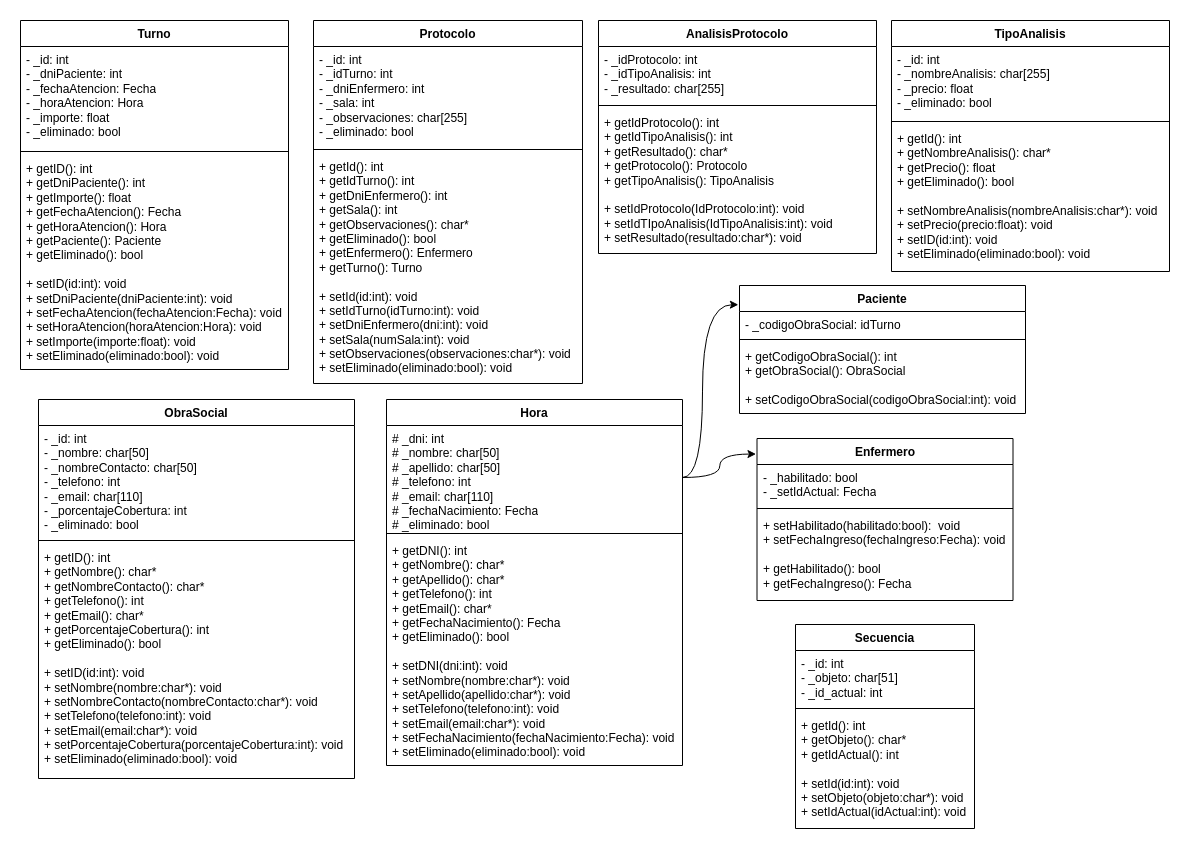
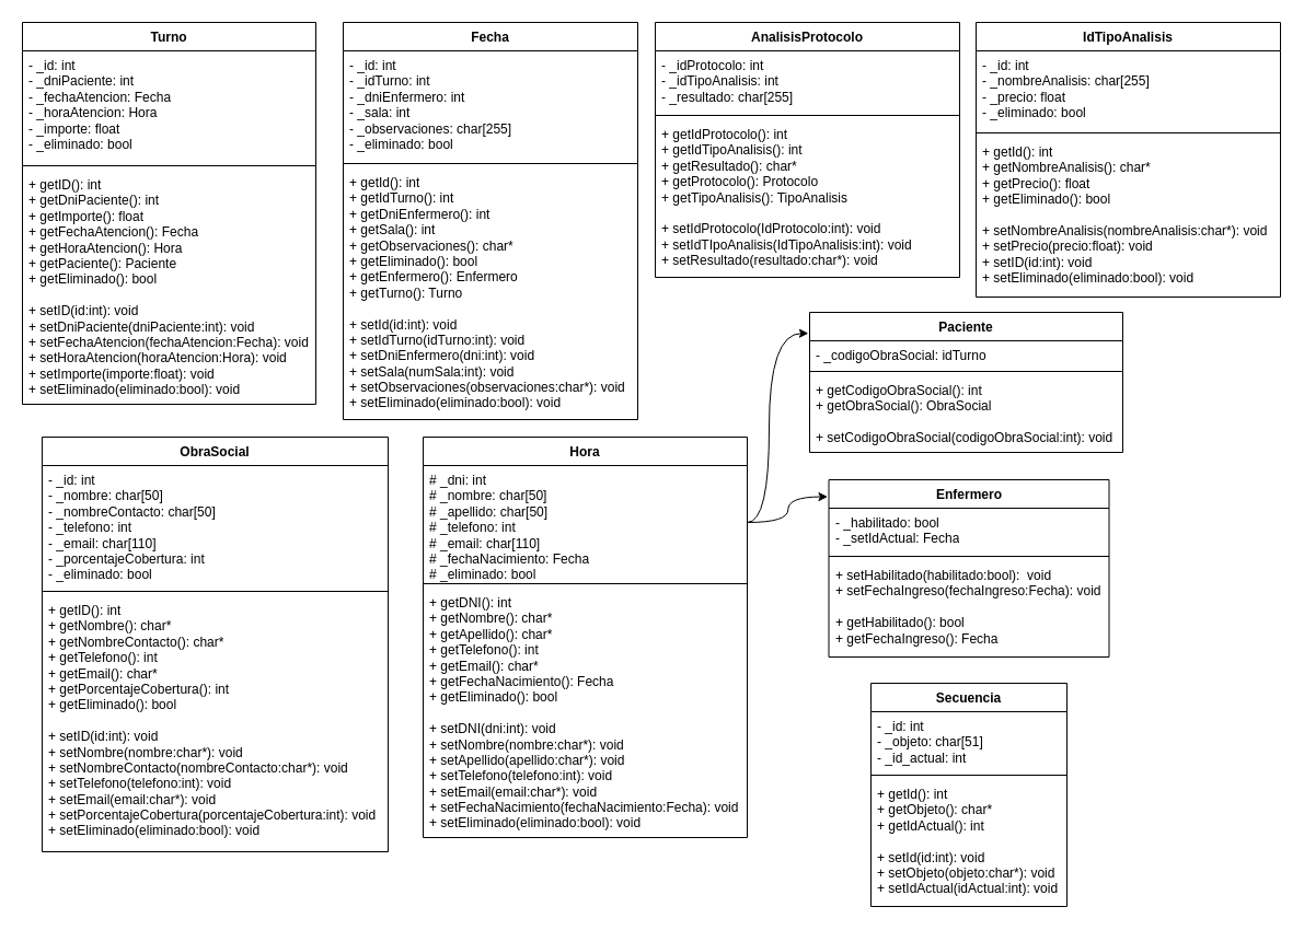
  <mxCell id="0" />
  <mxCell id="1" parent="0" />
- <mxCell id="2" value="Protocolo" style="swimlane;fontStyle=1;align=center;verticalAlign=top;childLayout=stackLayout;horizontal=1;startSize=26;horizontalStack=0;resizeParent=1;resizeParentMax=0;resizeLast=0;collapsible=1;marginBottom=0;whiteSpace=wrap;html=1;" parent="1" vertex="1"><mxGeometry x="313" y="20" width="269" height="363" as="geometry"><mxRectangle x="200" y="290" width="80" height="30" as="alternateBounds" /></mxGeometry></mxCell>
+ <mxCell id="2" value="Fecha" style="swimlane;fontStyle=1;align=center;verticalAlign=top;childLayout=stackLayout;horizontal=1;startSize=26;horizontalStack=0;resizeParent=1;resizeParentMax=0;resizeLast=0;collapsible=1;marginBottom=0;whiteSpace=wrap;html=1;" parent="1" vertex="1"><mxGeometry x="313" y="20" width="269" height="363" as="geometry"><mxRectangle x="200" y="290" width="80" height="30" as="alternateBounds" /></mxGeometry></mxCell>
  <mxCell id="3" value="- _id: int&lt;div&gt;- _idTurno: int&lt;/div&gt;&lt;div&gt;- _dniEnfermero: int&lt;/div&gt;&lt;div&gt;- _sala: int&lt;/div&gt;&lt;div&gt;- _observaciones: char[255]&lt;/div&gt;&lt;div&gt;- _eliminado: bool&lt;/div&gt;" style="text;strokeColor=none;fillColor=none;align=left;verticalAlign=top;spacingLeft=4;spacingRight=4;overflow=hidden;rotatable=0;points=[[0,0.5],[1,0.5]];portConstraint=eastwest;whiteSpace=wrap;html=1;" parent="2" vertex="1"><mxGeometry y="26" width="269" height="99" as="geometry" /></mxCell>
  <mxCell id="4" value="" style="line;strokeWidth=1;fillColor=none;align=left;verticalAlign=middle;spacingTop=-1;spacingLeft=3;spacingRight=3;rotatable=0;labelPosition=right;points=[];portConstraint=eastwest;strokeColor=inherit;" parent="2" vertex="1"><mxGeometry y="125" width="269" height="8" as="geometry" /></mxCell>
  <mxCell id="5" value="+ getId(): int&lt;div&gt;+ getIdTurno(): int&lt;/div&gt;&lt;div&gt;+ getDniEnfermero(): int&lt;/div&gt;&lt;div&gt;+ getSala(): int&lt;/div&gt;&lt;div&gt;+ getObservaciones(): char*&lt;/div&gt;&lt;div&gt;+ getEliminado(): bool&lt;/div&gt;&lt;div&gt;+ getEnfermero(): Enfermero&lt;/div&gt;&lt;div&gt;+ getTurno(): Turno&lt;/div&gt;&lt;div&gt;&lt;br&gt;&lt;/div&gt;&lt;div&gt;+ setId(id:int): void&lt;/div&gt;&lt;div&gt;+ setIdTurno(idTurno:int): void&lt;/div&gt;&lt;div&gt;+ setDniEnfermero(dni:int): void&lt;/div&gt;&lt;div&gt;+ setSala(numSala:int): void&lt;/div&gt;&lt;div&gt;+ setObservaciones(observaciones:char*): void&lt;/div&gt;&lt;div&gt;+ setEliminado(eliminado:bool): void&lt;/div&gt;" style="text;strokeColor=none;fillColor=none;align=left;verticalAlign=top;spacingLeft=4;spacingRight=4;overflow=hidden;rotatable=0;points=[[0,0.5],[1,0.5]];portConstraint=eastwest;whiteSpace=wrap;html=1;" parent="2" vertex="1"><mxGeometry y="133" width="269" height="230" as="geometry" /></mxCell>
- <mxCell id="6" value="TipoAnalisis" style="swimlane;fontStyle=1;align=center;verticalAlign=top;childLayout=stackLayout;horizontal=1;startSize=26;horizontalStack=0;resizeParent=1;resizeParentMax=0;resizeLast=0;collapsible=1;marginBottom=0;whiteSpace=wrap;html=1;" parent="1" vertex="1"><mxGeometry x="891" y="20" width="278" height="251" as="geometry"><mxRectangle x="200" y="290" width="80" height="30" as="alternateBounds" /></mxGeometry></mxCell>
+ <mxCell id="6" value="IdTipoAnalisis" style="swimlane;fontStyle=1;align=center;verticalAlign=top;childLayout=stackLayout;horizontal=1;startSize=26;horizontalStack=0;resizeParent=1;resizeParentMax=0;resizeLast=0;collapsible=1;marginBottom=0;whiteSpace=wrap;html=1;" parent="1" vertex="1"><mxGeometry x="891" y="20" width="278" height="251" as="geometry"><mxRectangle x="200" y="290" width="80" height="30" as="alternateBounds" /></mxGeometry></mxCell>
  <mxCell id="7" value="- _id: int&lt;div&gt;- _nombreAnalisis: char[255]&lt;/div&gt;&lt;div&gt;- _precio: float&lt;/div&gt;&lt;div&gt;- _eliminado: bool&lt;/div&gt;" style="text;strokeColor=none;fillColor=none;align=left;verticalAlign=top;spacingLeft=4;spacingRight=4;overflow=hidden;rotatable=0;points=[[0,0.5],[1,0.5]];portConstraint=eastwest;whiteSpace=wrap;html=1;" parent="6" vertex="1"><mxGeometry y="26" width="278" height="71" as="geometry" /></mxCell>
  <mxCell id="8" value="" style="line;strokeWidth=1;fillColor=none;align=left;verticalAlign=middle;spacingTop=-1;spacingLeft=3;spacingRight=3;rotatable=0;labelPosition=right;points=[];portConstraint=eastwest;strokeColor=inherit;" parent="6" vertex="1"><mxGeometry y="97" width="278" height="8" as="geometry" /></mxCell>
  <mxCell id="9" value="+ getId(): int&lt;div&gt;+ getNombreAnalisis(): char*&lt;/div&gt;&lt;div&gt;+ getPrecio(): float&lt;/div&gt;&lt;div&gt;+ getEliminado(): bool&lt;/div&gt;&lt;div&gt;&lt;br&gt;&lt;/div&gt;&lt;div&gt;+ setNombreAnalisis(nombreAnalisis:char*): void&lt;/div&gt;&lt;div&gt;+ setPrecio(precio:float): void&lt;/div&gt;&lt;div&gt;+ setID(id:int): void&lt;/div&gt;&lt;div&gt;+ setEliminado(eliminado:bool): void&lt;/div&gt;" style="text;strokeColor=none;fillColor=none;align=left;verticalAlign=top;spacingLeft=4;spacingRight=4;overflow=hidden;rotatable=0;points=[[0,0.5],[1,0.5]];portConstraint=eastwest;whiteSpace=wrap;html=1;" parent="6" vertex="1"><mxGeometry y="105" width="278" height="146" as="geometry" /></mxCell>
  <mxCell id="10" value="Secuencia" style="swimlane;fontStyle=1;align=center;verticalAlign=top;childLayout=stackLayout;horizontal=1;startSize=26;horizontalStack=0;resizeParent=1;resizeParentMax=0;resizeLast=0;collapsible=1;marginBottom=0;whiteSpace=wrap;html=1;" parent="1" vertex="1"><mxGeometry x="795" y="624" width="179" height="204" as="geometry"><mxRectangle x="200" y="290" width="80" height="30" as="alternateBounds" /></mxGeometry></mxCell>
  <mxCell id="11" value="- _id: int&lt;div&gt;- _objeto: char[51]&lt;/div&gt;&lt;div&gt;- _id_actual: int&lt;/div&gt;" style="text;strokeColor=none;fillColor=none;align=left;verticalAlign=top;spacingLeft=4;spacingRight=4;overflow=hidden;rotatable=0;points=[[0,0.5],[1,0.5]];portConstraint=eastwest;whiteSpace=wrap;html=1;" parent="10" vertex="1"><mxGeometry y="26" width="179" height="54" as="geometry" /></mxCell>
  <mxCell id="12" value="" style="line;strokeWidth=1;fillColor=none;align=left;verticalAlign=middle;spacingTop=-1;spacingLeft=3;spacingRight=3;rotatable=0;labelPosition=right;points=[];portConstraint=eastwest;strokeColor=inherit;" parent="10" vertex="1"><mxGeometry y="80" width="179" height="8" as="geometry" /></mxCell>
  <mxCell id="13" value="+ getId(): int&lt;div&gt;+ getObjeto(): char*&lt;/div&gt;&lt;div&gt;+ getIdActual(): int&lt;/div&gt;&lt;div&gt;&lt;br&gt;&lt;/div&gt;&lt;div&gt;+ setId(id:int): void&lt;/div&gt;&lt;div&gt;+ setObjeto(objeto:char*): void&lt;/div&gt;&lt;div&gt;+ setIdActual(idActual:int): void&lt;/div&gt;" style="text;strokeColor=none;fillColor=none;align=left;verticalAlign=top;spacingLeft=4;spacingRight=4;overflow=hidden;rotatable=0;points=[[0,0.5],[1,0.5]];portConstraint=eastwest;whiteSpace=wrap;html=1;" parent="10" vertex="1"><mxGeometry y="88" width="179" height="116" as="geometry" /></mxCell>
  <mxCell id="14" value="Paciente" style="swimlane;fontStyle=1;align=center;verticalAlign=top;childLayout=stackLayout;horizontal=1;startSize=26;horizontalStack=0;resizeParent=1;resizeParentMax=0;resizeLast=0;collapsible=1;marginBottom=0;whiteSpace=wrap;html=1;" parent="1" vertex="1"><mxGeometry x="739" y="285" width="286" height="128" as="geometry"><mxRectangle x="200" y="290" width="80" height="30" as="alternateBounds" /></mxGeometry></mxCell>
  <mxCell id="15" value="- _codigoObraSocial: idTurno" style="text;strokeColor=none;fillColor=none;align=left;verticalAlign=top;spacingLeft=4;spacingRight=4;overflow=hidden;rotatable=0;points=[[0,0.5],[1,0.5]];portConstraint=eastwest;whiteSpace=wrap;html=1;" parent="14" vertex="1"><mxGeometry y="26" width="286" height="24" as="geometry" /></mxCell>
  <mxCell id="16" value="" style="line;strokeWidth=1;fillColor=none;align=left;verticalAlign=middle;spacingTop=-1;spacingLeft=3;spacingRight=3;rotatable=0;labelPosition=right;points=[];portConstraint=eastwest;strokeColor=inherit;" parent="14" vertex="1"><mxGeometry y="50" width="286" height="8" as="geometry" /></mxCell>
  <mxCell id="17" value="+ getCodigoObraSocial(): int&lt;div&gt;+ getObraSocial(): ObraSocial&lt;/div&gt;&lt;div&gt;&lt;br&gt;&lt;/div&gt;&lt;div&gt;+ setCodigoObraSocial(codigoObraSocial:int): void&lt;/div&gt;" style="text;strokeColor=none;fillColor=none;align=left;verticalAlign=top;spacingLeft=4;spacingRight=4;overflow=hidden;rotatable=0;points=[[0,0.5],[1,0.5]];portConstraint=eastwest;whiteSpace=wrap;html=1;" parent="14" vertex="1"><mxGeometry y="58" width="286" height="70" as="geometry" /></mxCell>
  <mxCell id="18" value="Turno" style="swimlane;fontStyle=1;align=center;verticalAlign=top;childLayout=stackLayout;horizontal=1;startSize=26;horizontalStack=0;resizeParent=1;resizeParentMax=0;resizeLast=0;collapsible=1;marginBottom=0;whiteSpace=wrap;html=1;" parent="1" vertex="1"><mxGeometry x="20" y="20" width="268" height="349" as="geometry"><mxRectangle x="200" y="290" width="80" height="30" as="alternateBounds" /></mxGeometry></mxCell>
  <mxCell id="19" value="- _id: int&lt;div&gt;- _dniPaciente: int&lt;/div&gt;&lt;div&gt;&lt;div&gt;&lt;span style=&quot;background-color: transparent; color: light-dark(rgb(0, 0, 0), rgb(255, 255, 255));&quot;&gt;- _fechaAtencion: Fecha&lt;/span&gt;&lt;/div&gt;&lt;/div&gt;&lt;div&gt;- _horaAtencion: Hora&lt;/div&gt;&lt;div&gt;- _importe: float&lt;br&gt;&lt;/div&gt;&lt;div&gt;- _eliminado: bool&lt;/div&gt;" style="text;strokeColor=none;fillColor=none;align=left;verticalAlign=top;spacingLeft=4;spacingRight=4;overflow=hidden;rotatable=0;points=[[0,0.5],[1,0.5]];portConstraint=eastwest;whiteSpace=wrap;html=1;" parent="18" vertex="1"><mxGeometry y="26" width="268" height="101" as="geometry" /></mxCell>
  <mxCell id="20" value="" style="line;strokeWidth=1;fillColor=none;align=left;verticalAlign=middle;spacingTop=-1;spacingLeft=3;spacingRight=3;rotatable=0;labelPosition=right;points=[];portConstraint=eastwest;strokeColor=inherit;" parent="18" vertex="1"><mxGeometry y="127" width="268" height="8" as="geometry" /></mxCell>
  <mxCell id="21" value="+ getID(): int&lt;div&gt;+ getDniPaciente(): int&lt;/div&gt;&lt;div&gt;&lt;span style=&quot;background-color: transparent; color: light-dark(rgb(0, 0, 0), rgb(255, 255, 255));&quot;&gt;+ getImporte(): float&lt;/span&gt;&lt;/div&gt;&lt;div&gt;+ getFechaAtencion(): Fecha&lt;/div&gt;&lt;div&gt;+ getHoraAtencion(): Hora&lt;/div&gt;&lt;div&gt;+ getPaciente(): Paciente&lt;/div&gt;&lt;div&gt;&lt;span style=&quot;background-color: transparent; color: light-dark(rgb(0, 0, 0), rgb(255, 255, 255));&quot;&gt;+ getEliminado(): bool&lt;/span&gt;&lt;/div&gt;&lt;div&gt;&lt;br&gt;&lt;/div&gt;&lt;div&gt;+ setID(id:int): void&lt;/div&gt;&lt;div&gt;+ setDniPaciente(dniPaciente:int): void&lt;/div&gt;&lt;div&gt;&lt;span style=&quot;background-color: transparent; color: light-dark(rgb(0, 0, 0), rgb(255, 255, 255));&quot;&gt;+ setFechaAtencion(fechaAtencion:Fecha): void&lt;/span&gt;&lt;/div&gt;&lt;div&gt;+ setHoraAtencion(horaAtencion:Hora): void&lt;/div&gt;&lt;div&gt;+ setImporte(importe:float): void&lt;/div&gt;&lt;div&gt;+ setEliminado(eliminado:bool): void&lt;/div&gt;" style="text;strokeColor=none;fillColor=none;align=left;verticalAlign=top;spacingLeft=4;spacingRight=4;overflow=hidden;rotatable=0;points=[[0,0.5],[1,0.5]];portConstraint=eastwest;whiteSpace=wrap;html=1;" parent="18" vertex="1"><mxGeometry y="135" width="268" height="214" as="geometry" /></mxCell>
  <mxCell id="22" value="ObraSocial" style="swimlane;fontStyle=1;align=center;verticalAlign=top;childLayout=stackLayout;horizontal=1;startSize=26;horizontalStack=0;resizeParent=1;resizeParentMax=0;resizeLast=0;collapsible=1;marginBottom=0;whiteSpace=wrap;html=1;" parent="1" vertex="1"><mxGeometry x="38" y="399" width="316" height="379" as="geometry"><mxRectangle x="200" y="290" width="80" height="30" as="alternateBounds" /></mxGeometry></mxCell>
  <mxCell id="23" value="- _id: int&lt;div&gt;- _nombre: char[50]&lt;/div&gt;&lt;div&gt;- _nombreContacto: char[50]&lt;/div&gt;&lt;div&gt;- _telefono: int&lt;/div&gt;&lt;div&gt;- _email: char[110]&lt;/div&gt;&lt;div&gt;- _porcentajeCobertura: int&lt;/div&gt;&lt;div&gt;- _eliminado: bool&lt;/div&gt;" style="text;strokeColor=none;fillColor=none;align=left;verticalAlign=top;spacingLeft=4;spacingRight=4;overflow=hidden;rotatable=0;points=[[0,0.5],[1,0.5]];portConstraint=eastwest;whiteSpace=wrap;html=1;" parent="22" vertex="1"><mxGeometry y="26" width="316" height="111" as="geometry" /></mxCell>
  <mxCell id="24" value="" style="line;strokeWidth=1;fillColor=none;align=left;verticalAlign=middle;spacingTop=-1;spacingLeft=3;spacingRight=3;rotatable=0;labelPosition=right;points=[];portConstraint=eastwest;strokeColor=inherit;" parent="22" vertex="1"><mxGeometry y="137" width="316" height="8" as="geometry" /></mxCell>
  <mxCell id="25" value="&lt;div&gt;&lt;div&gt;+ getID(): int&lt;/div&gt;&lt;div&gt;+ getNombre(): char*&lt;/div&gt;&lt;div&gt;+ getNombreContacto(): char*&lt;/div&gt;&lt;div&gt;+ getTelefono(): int&lt;/div&gt;&lt;div&gt;+ getEmail(): char*&lt;/div&gt;&lt;div&gt;+ getPorcentajeCobertura(): int&lt;/div&gt;&lt;/div&gt;&lt;div&gt;+ getEliminado(): bool&lt;/div&gt;&lt;div&gt;&lt;br&gt;&lt;/div&gt;+ setID(id:int): void&lt;div&gt;+ setNombre(nombre:char*): void&lt;/div&gt;&lt;div&gt;&lt;div&gt;+ setNombreContacto(nombreContacto:char*): void&lt;/div&gt;&lt;/div&gt;&lt;div&gt;&lt;div&gt;+ setTelefono(telefono:int): void&lt;/div&gt;&lt;/div&gt;&lt;div&gt;&lt;div&gt;+ setEmail(email:char*): void&lt;/div&gt;&lt;/div&gt;&lt;div&gt;&lt;div&gt;+ setPorcentajeCobertura(porcentajeCobertura:int): void&lt;/div&gt;&lt;/div&gt;&lt;div&gt;+ setEliminado(eliminado:bool): void&lt;/div&gt;" style="text;strokeColor=none;fillColor=none;align=left;verticalAlign=top;spacingLeft=4;spacingRight=4;overflow=hidden;rotatable=0;points=[[0,0.5],[1,0.5]];portConstraint=eastwest;whiteSpace=wrap;html=1;" parent="22" vertex="1"><mxGeometry y="145" width="316" height="234" as="geometry" /></mxCell>
  <mxCell id="26" value="Enfermero" style="swimlane;fontStyle=1;align=center;verticalAlign=top;childLayout=stackLayout;horizontal=1;startSize=26;horizontalStack=0;resizeParent=1;resizeParentMax=0;resizeLast=0;collapsible=1;marginBottom=0;whiteSpace=wrap;html=1;" parent="1" vertex="1"><mxGeometry x="756.5" y="438" width="256" height="162" as="geometry"><mxRectangle x="200" y="290" width="80" height="30" as="alternateBounds" /></mxGeometry></mxCell>
  <mxCell id="27" value="- _habilitado: bool&lt;div&gt;- _setIdActual: Fecha&lt;br&gt;&lt;/div&gt;" style="text;strokeColor=none;fillColor=none;align=left;verticalAlign=top;spacingLeft=4;spacingRight=4;overflow=hidden;rotatable=0;points=[[0,0.5],[1,0.5]];portConstraint=eastwest;whiteSpace=wrap;html=1;" parent="26" vertex="1"><mxGeometry y="26" width="256" height="40" as="geometry" /></mxCell>
  <mxCell id="28" value="" style="line;strokeWidth=1;fillColor=none;align=left;verticalAlign=middle;spacingTop=-1;spacingLeft=3;spacingRight=3;rotatable=0;labelPosition=right;points=[];portConstraint=eastwest;strokeColor=inherit;" parent="26" vertex="1"><mxGeometry y="66" width="256" height="8" as="geometry" /></mxCell>
  <mxCell id="29" value="+ setHabilitado(habilitado:bool):&amp;nbsp; void&lt;div&gt;+ setFechaIngreso(fechaIngreso:Fecha): void&lt;/div&gt;&lt;div&gt;&lt;br&gt;&lt;/div&gt;&lt;div&gt;+ getHabilitado(): bool&lt;/div&gt;&lt;div&gt;+ getFechaIngreso(): Fecha&lt;/div&gt;" style="text;strokeColor=none;fillColor=none;align=left;verticalAlign=top;spacingLeft=4;spacingRight=4;overflow=hidden;rotatable=0;points=[[0,0.5],[1,0.5]];portConstraint=eastwest;whiteSpace=wrap;html=1;" parent="26" vertex="1"><mxGeometry y="74" width="256" height="88" as="geometry" /></mxCell>
  <mxCell id="30" value="Hora" style="swimlane;fontStyle=1;align=center;verticalAlign=top;childLayout=stackLayout;horizontal=1;startSize=26;horizontalStack=0;resizeParent=1;resizeParentMax=0;resizeLast=0;collapsible=1;marginBottom=0;whiteSpace=wrap;html=1;" parent="1" vertex="1"><mxGeometry x="386" y="399" width="296" height="366" as="geometry"><mxRectangle x="200" y="290" width="80" height="30" as="alternateBounds" /></mxGeometry></mxCell>
  <mxCell id="31" value="# _dni: int&lt;div&gt;# _nombre: char[50]&lt;/div&gt;&lt;div&gt;&lt;div&gt;# _apellido: char[50]&lt;/div&gt;&lt;/div&gt;&lt;div&gt;# _telefono: int&lt;/div&gt;&lt;div&gt;# _email: char[110]&lt;/div&gt;&lt;div&gt;# _fechaNacimiento: Fecha&lt;/div&gt;&lt;div&gt;# _eliminado: bool&lt;/div&gt;" style="text;strokeColor=none;fillColor=none;align=left;verticalAlign=top;spacingLeft=4;spacingRight=4;overflow=hidden;rotatable=0;points=[[0,0.5],[1,0.5]];portConstraint=eastwest;whiteSpace=wrap;html=1;" parent="30" vertex="1"><mxGeometry y="26" width="296" height="104" as="geometry" /></mxCell>
  <mxCell id="32" value="" style="line;strokeWidth=1;fillColor=none;align=left;verticalAlign=middle;spacingTop=-1;spacingLeft=3;spacingRight=3;rotatable=0;labelPosition=right;points=[];portConstraint=eastwest;strokeColor=inherit;" parent="30" vertex="1"><mxGeometry y="130" width="296" height="8" as="geometry" /></mxCell>
  <mxCell id="33" value="+ getDNI(): int&lt;div&gt;+ getNombre(): char*&lt;/div&gt;&lt;div&gt;+ getApellido(): char*&lt;/div&gt;&lt;div&gt;+ getTelefono(): int&lt;/div&gt;&lt;div&gt;+ getEmail(): char*&lt;/div&gt;&lt;div&gt;+ getFechaNacimiento(): Fecha&lt;/div&gt;&lt;div&gt;+ getEliminado(): bool&lt;/div&gt;&lt;div&gt;&lt;br&gt;&lt;/div&gt;&lt;div&gt;+ setDNI(dni:int): void&lt;/div&gt;&lt;div&gt;+ setNombre(nombre:char*): void&lt;/div&gt;&lt;div&gt;+ setApellido(apellido:char*): void&lt;/div&gt;&lt;div&gt;+ setTelefono(telefono:int): void&lt;/div&gt;&lt;div&gt;+ setEmail(email:char*): void&lt;/div&gt;&lt;div&gt;+ setFechaNacimiento(fechaNacimiento:Fecha): void&lt;/div&gt;&lt;div&gt;+ setEliminado(eliminado:bool): void&lt;br&gt;&lt;/div&gt;" style="text;strokeColor=none;fillColor=none;align=left;verticalAlign=top;spacingLeft=4;spacingRight=4;overflow=hidden;rotatable=0;points=[[0,0.5],[1,0.5]];portConstraint=eastwest;whiteSpace=wrap;html=1;" parent="30" vertex="1"><mxGeometry y="138" width="296" height="228" as="geometry" /></mxCell>
  <mxCell id="34" style="edgeStyle=orthogonalEdgeStyle;rounded=0;orthogonalLoop=1;jettySize=auto;html=1;entryX=-0.004;entryY=0.15;entryDx=0;entryDy=0;entryPerimeter=0;curved=1;" parent="1" source="31" target="14" edge="1"><mxGeometry relative="1" as="geometry"><Array as="points"><mxPoint x="702" y="477" /><mxPoint x="702" y="304" /></Array></mxGeometry></mxCell>
  <mxCell id="35" style="edgeStyle=orthogonalEdgeStyle;rounded=0;orthogonalLoop=1;jettySize=auto;html=1;entryX=-0.004;entryY=0.096;entryDx=0;entryDy=0;entryPerimeter=0;curved=1;" parent="1" source="31" target="26" edge="1"><mxGeometry relative="1" as="geometry" /></mxCell>
  <mxCell id="36" value="AnalisisProtocolo" style="swimlane;fontStyle=1;align=center;verticalAlign=top;childLayout=stackLayout;horizontal=1;startSize=26;horizontalStack=0;resizeParent=1;resizeParentMax=0;resizeLast=0;collapsible=1;marginBottom=0;whiteSpace=wrap;html=1;" parent="1" vertex="1"><mxGeometry x="598" y="20" width="278" height="233" as="geometry"><mxRectangle x="200" y="290" width="80" height="30" as="alternateBounds" /></mxGeometry></mxCell>
  <mxCell id="37" value="- _idProtocolo: int&lt;div&gt;- _idTipoAnalisis: int&lt;/div&gt;&lt;div&gt;- _resultado: char[255]&lt;/div&gt;" style="text;strokeColor=none;fillColor=none;align=left;verticalAlign=top;spacingLeft=4;spacingRight=4;overflow=hidden;rotatable=0;points=[[0,0.5],[1,0.5]];portConstraint=eastwest;whiteSpace=wrap;html=1;" parent="36" vertex="1"><mxGeometry y="26" width="278" height="55" as="geometry" /></mxCell>
  <mxCell id="38" value="" style="line;strokeWidth=1;fillColor=none;align=left;verticalAlign=middle;spacingTop=-1;spacingLeft=3;spacingRight=3;rotatable=0;labelPosition=right;points=[];portConstraint=eastwest;strokeColor=inherit;" parent="36" vertex="1"><mxGeometry y="81" width="278" height="8" as="geometry" /></mxCell>
  <mxCell id="39" value="+ getIdProtocolo(): int&lt;div&gt;+ getIdTipoAnalisis(): int&lt;/div&gt;&lt;div&gt;+ getResultado(): char*&lt;/div&gt;&lt;div&gt;+ getProtocolo(): Protocolo&lt;/div&gt;&lt;div&gt;+ getTipoAnalisis(): TipoAnalisis&lt;/div&gt;&lt;div&gt;&lt;br&gt;&lt;/div&gt;&lt;div&gt;+ setIdProtocolo(IdProtocolo:int): void&lt;/div&gt;&lt;div&gt;+ setIdTIpoAnalisis(IdTipoAnalisis:int): void&lt;/div&gt;&lt;div&gt;+ setResultado(resultado:char*): void&lt;br&gt;&lt;/div&gt;" style="text;strokeColor=none;fillColor=none;align=left;verticalAlign=top;spacingLeft=4;spacingRight=4;overflow=hidden;rotatable=0;points=[[0,0.5],[1,0.5]];portConstraint=eastwest;whiteSpace=wrap;html=1;" parent="36" vertex="1"><mxGeometry y="89" width="278" height="144" as="geometry" /></mxCell>
